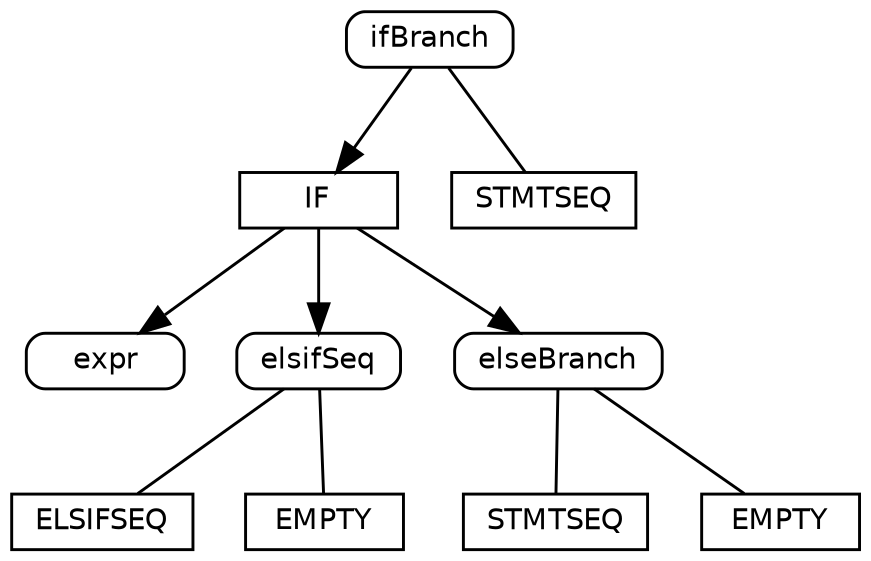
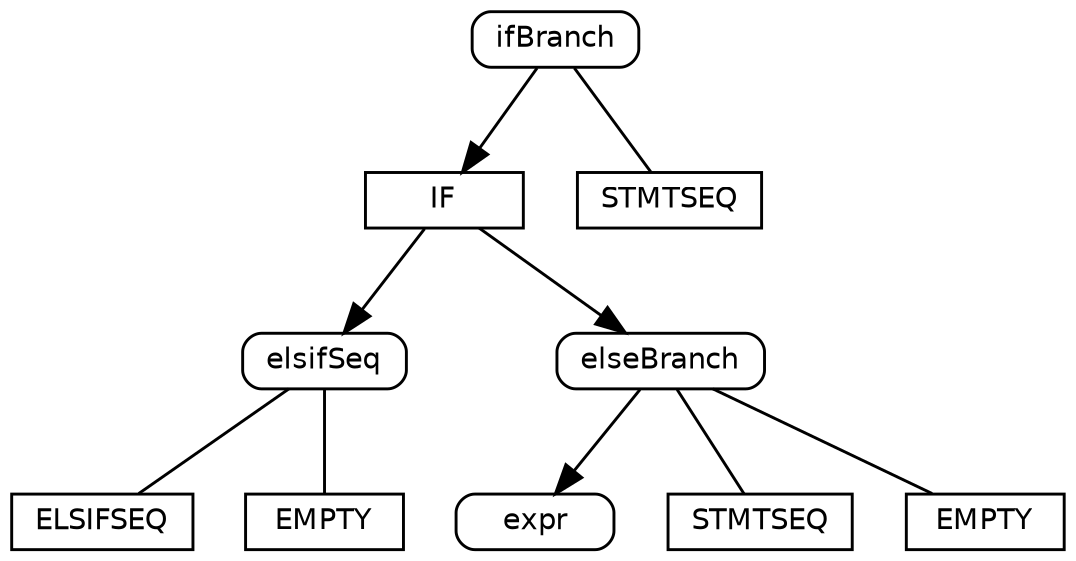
  digraph {
    fontname=helvetica
    node [fontname=helvetica fontsize=10 shape=box style=solid]
    edge [arrowhead=none]
    n1 [height=0.25 label=expr style=rounded]
    IF [height=0.25]
    n3 [height=0.25 label=elsifSeq style=rounded]
    n4 [height=0.25 label=elseBranch style=rounded]
    n5 [height=0.25 label=ifBranch style=rounded]
    n6 [height=0.25 label=STMTSEQ]
    n7 [height=0.25 label=ELSIFSEQ]
    n8 [height=0.25 label=EMPTY]
    n9 [height=0.25 label=STMTSEQ]
    n10 [height=0.25 label=EMPTY]
-   IF -> n1 [arrowhead=normal]
+   n4 -> n1 [arrowhead=normal]
    IF -> n3 [arrowhead=normal]
    IF -> n4 [arrowhead=normal]
    n3 -> n7
    n3 -> n8
    n4 -> n9
    n4 -> n10
    n5 -> IF [arrowhead=normal]
    n5 -> n6
  }
